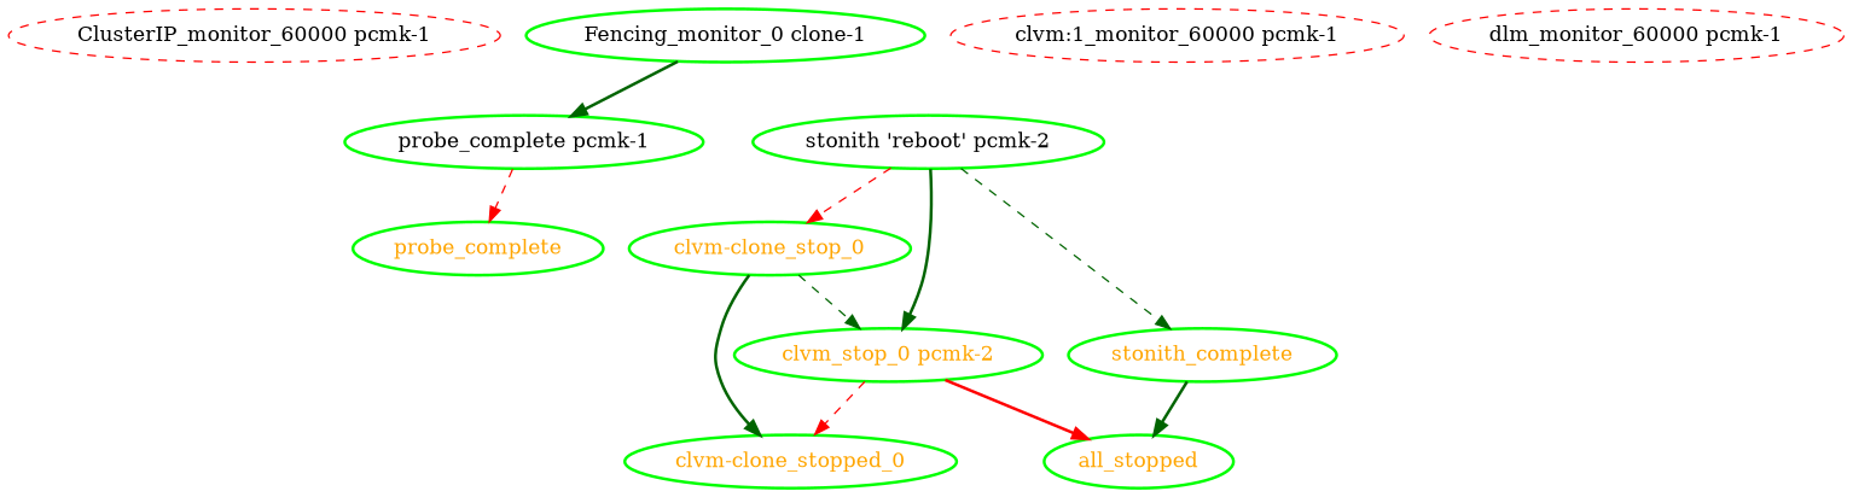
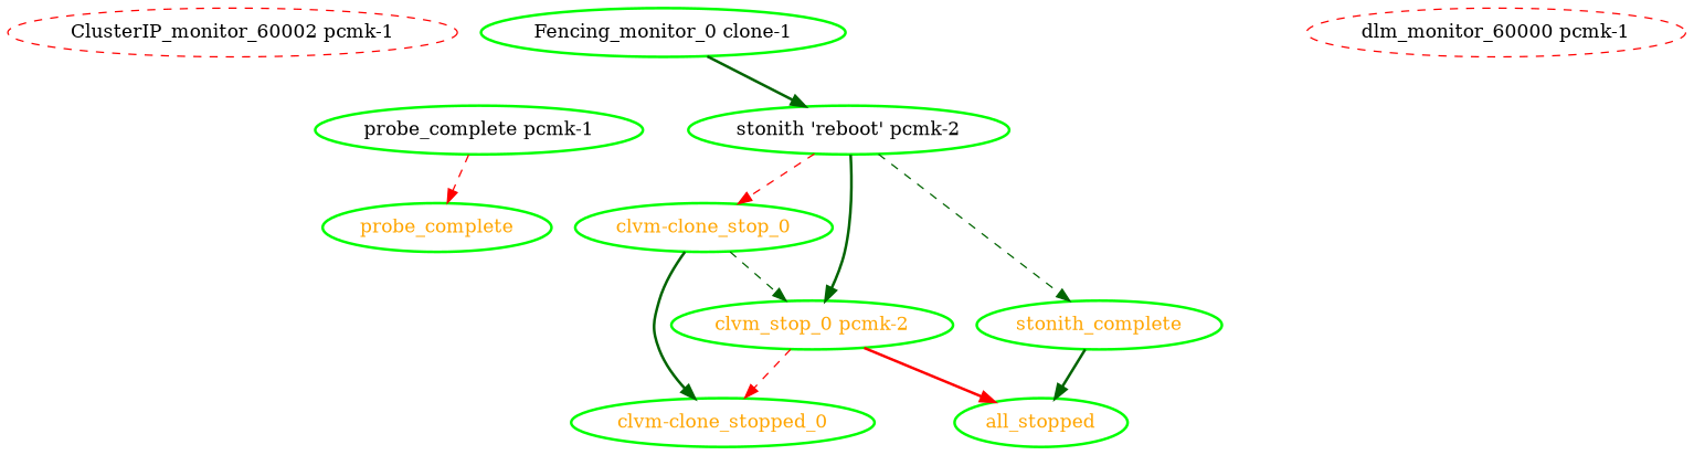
  digraph {
    node [color=green fontcolor=black style=bold]
    edge [color=darkgreen style=bold]
-   "ClusterIP_monitor_60000 pcmk-1" [color=red style=dashed]
+   "ClusterIP_monitor_60000 pcmk-1" [color=red style=dashed label="ClusterIP_monitor_60002 pcmk-1"]
    n2 [label="Fencing_monitor_0 clone-1"]
    "probe_complete pcmk-1"
    probe_complete [fontcolor=orange]
    all_stopped [fontcolor=orange]
    "clvm-clone_stop_0" [fontcolor=orange]
    "clvm-clone_stopped_0" [fontcolor=orange]
    "clvm_stop_0 pcmk-2" [fontcolor=orange]
-   "clvm:1_monitor_60000 pcmk-1" [color=red style=dashed]
    "dlm_monitor_60000 pcmk-1" [color=red style=dashed]
    "stonith 'reboot' pcmk-2"
    stonith_complete [fontcolor=orange]
-   n2 -> "probe_complete pcmk-1"
+   n2 -> "stonith 'reboot' pcmk-2"
    "probe_complete pcmk-1" -> probe_complete [color=red style=dashed]
    "clvm-clone_stop_0" -> "clvm-clone_stopped_0"
    "clvm-clone_stop_0" -> "clvm_stop_0 pcmk-2" [style=dashed]
    "clvm_stop_0 pcmk-2" -> all_stopped [color=red]
    "clvm_stop_0 pcmk-2" -> "clvm-clone_stopped_0" [color=red style=dashed]
    "stonith 'reboot' pcmk-2" -> "clvm-clone_stop_0" [color=red style=dashed]
    "stonith 'reboot' pcmk-2" -> "clvm_stop_0 pcmk-2"
    "stonith 'reboot' pcmk-2" -> stonith_complete [style=dashed]
    stonith_complete -> all_stopped
  }
